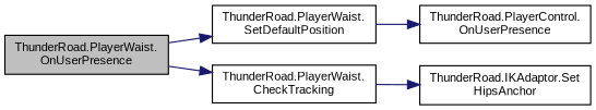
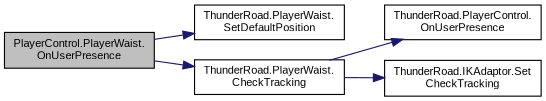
  digraph {
    fontname="Liberation Sans"
    rankdir=LR
    node [color=black fillcolor=white fontname="Liberation Sans" fontsize=10 shape=record style=filled]
    edge [color=midnightblue fontname="Liberation Sans" fontsize=10 labelfontname=Helvetica labelfontsize=10 style=solid]
-   n1 [fillcolor=grey75 fontcolor=black height=0.2 label="ThunderRoad.PlayerWaist.\lOnUserPresence" width=0.4]
+   n1 [fillcolor=grey75 fontcolor=black height=0.2 label="PlayerControl.PlayerWaist.\lOnUserPresence" width=0.4]
    n2 [height=0.2 label="ThunderRoad.PlayerWaist.\lCheckTracking" width=0.4]
    n3 [height=0.2 label="ThunderRoad.PlayerWaist.\lSetDefaultPosition" width=0.4]
    n4 [height=0.2 label="ThunderRoad.PlayerControl.\lOnUserPresence" width=0.4]
-   n5 [height=0.2 label="ThunderRoad.IKAdaptor.Set\lHipsAnchor" width=0.4]
+   n5 [height=0.2 label="ThunderRoad.IKAdaptor.Set\lCheckTracking" width=0.4]
    n1 -> n2
    n1 -> n3
-   n3 -> n4
+   n2 -> n4
    n2 -> n5
  }
